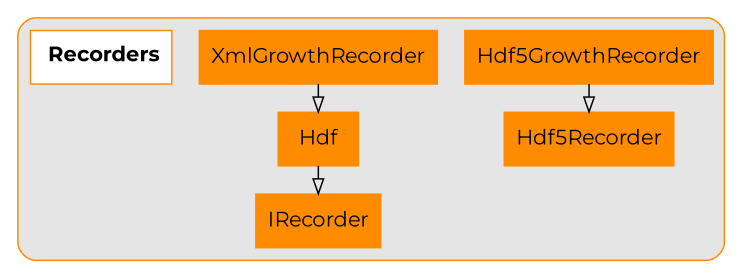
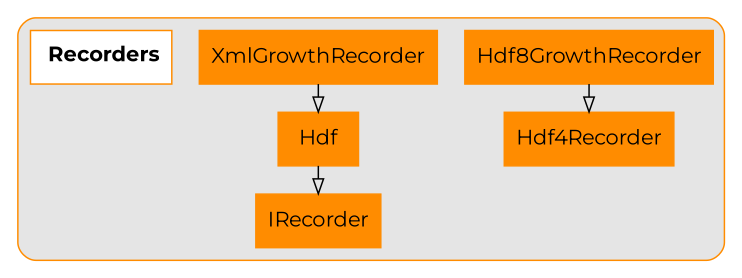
  digraph {
    fontname=Montserrat
    splines=ortho
    node [color=darkorange fontname=Montserrat shape=record style=filled]
    edge [arrowhead=empty fontname=Montserrat]
-   n1 [label=Hdf5GrowthRecorder]
-   n2 [label=Hdf5Recorder]
+   n1 [label=Hdf8GrowthRecorder]
+   n2 [label=Hdf4Recorder]
    n3 [label=IRecorder]
    n4 [label=XmlGrowthRecorder]
    n5 [label=Hdf]
    n6 [fillcolor=white label=< <B> Recorders</B>>]
    subgraph cluster_1 {
      bgcolor=grey90
      color=darkorange
      nodesep=1.3
      rankdir=BT
      ranksep=1.3
      style=rounded
      n1
      n2
      n3
      n4
      n5
      n6
    }
    n1 -> n2
    n4 -> n5
    n5 -> n3
  }
